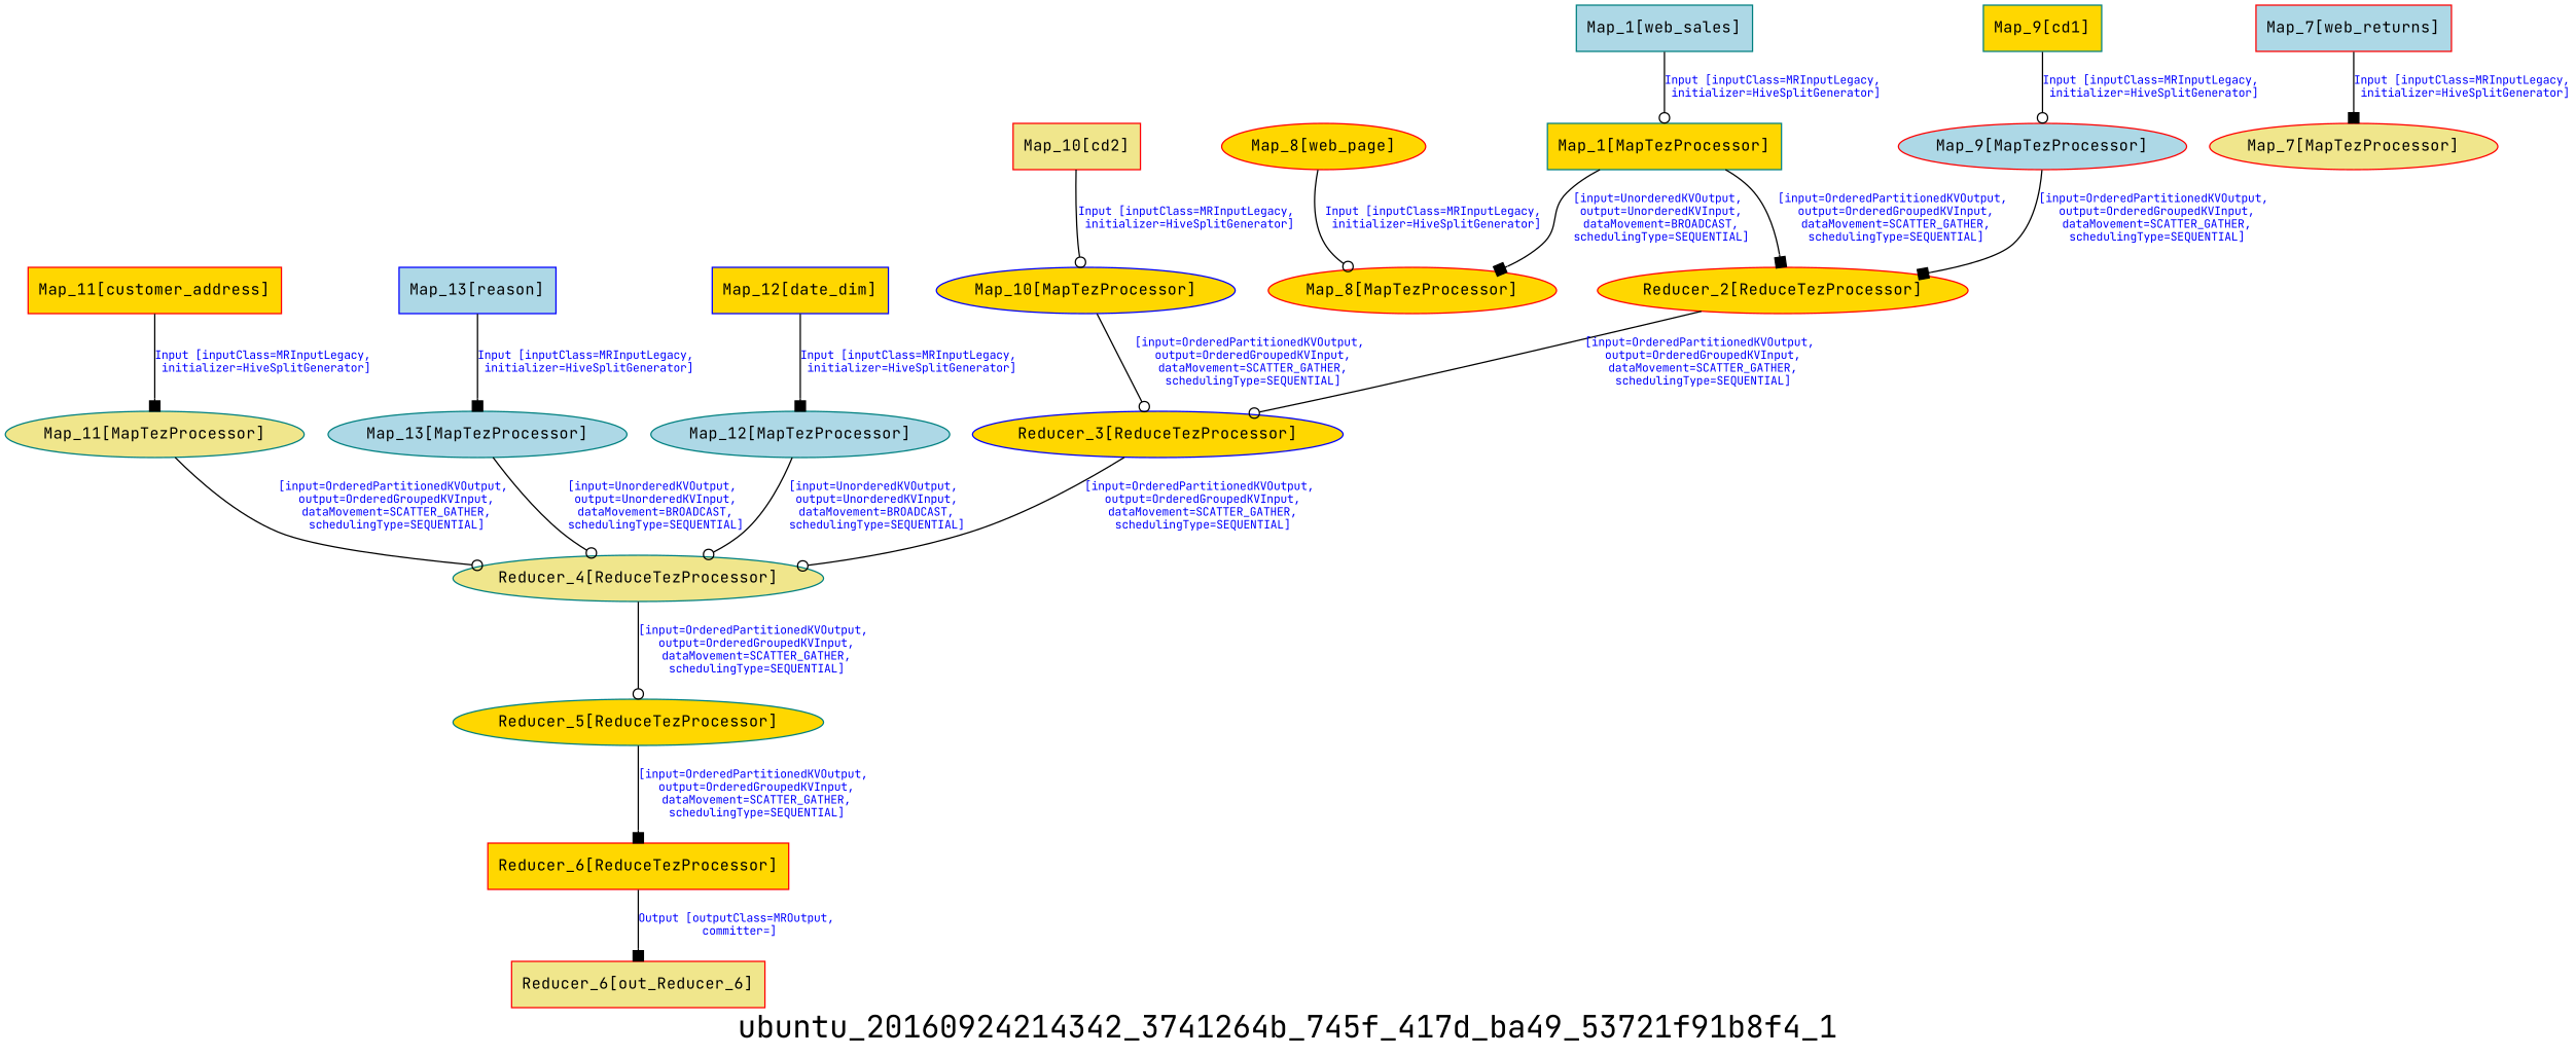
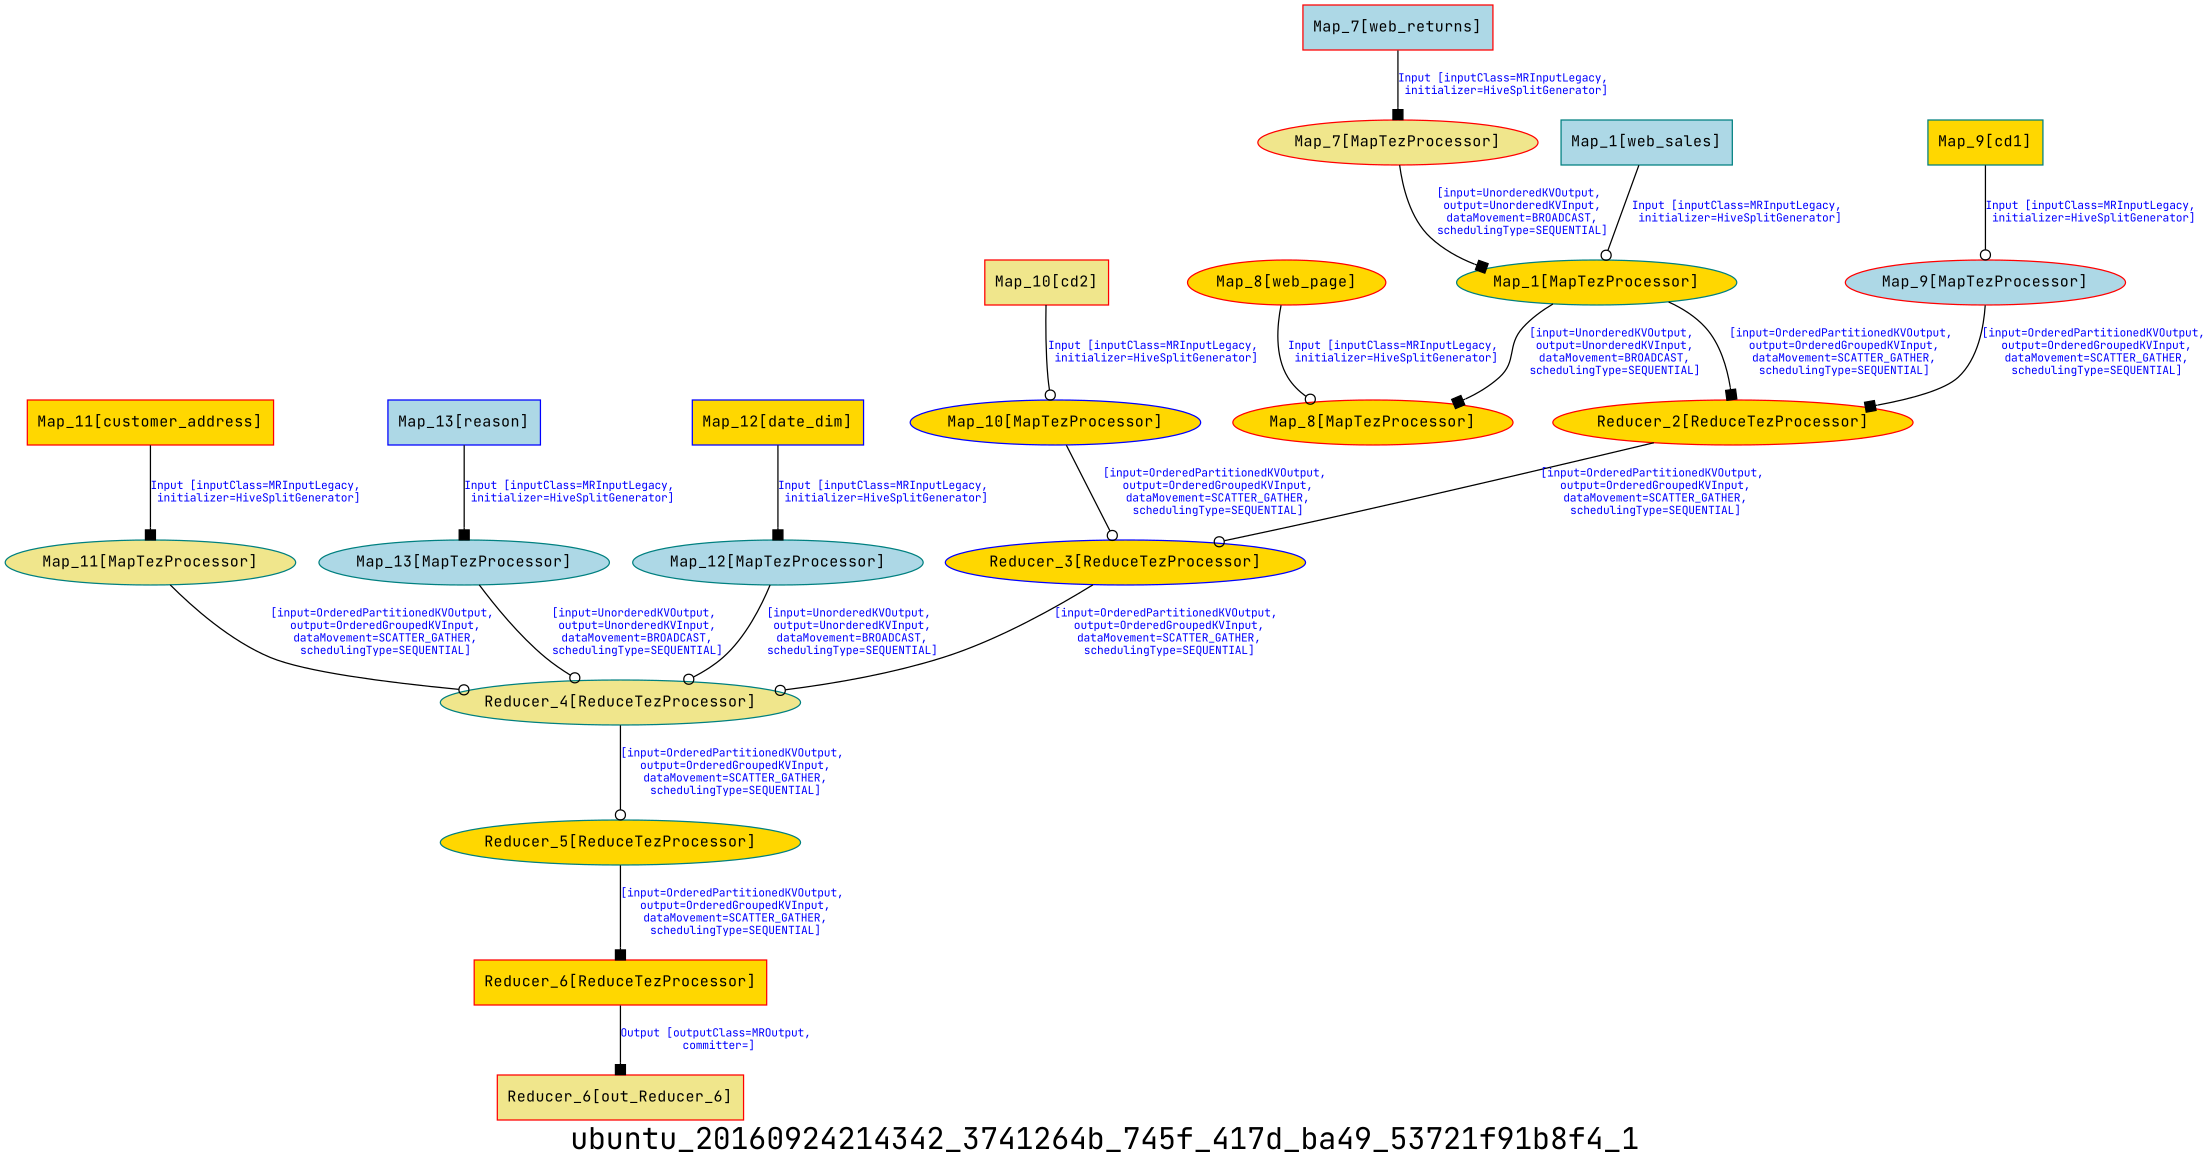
  digraph {
    fontname="JetBrains Mono"
    fontsize=24
    label=ubuntu_20160924214342_3741264b_745f_417d_ba49_53721f91b8f4_1
    node [color=red fillcolor=gold fontname="JetBrains Mono" fontsize=12 style=filled]
    edge [arrowhead=odot fontcolor=blue fontname="JetBrains Mono" fontsize=9]
    n1 [color=blue label="Reducer_3[ReduceTezProcessor]"]
    n2 [color=teal fillcolor=khaki label="Reducer_4[ReduceTezProcessor]"]
    n3 [color=teal label="Reducer_5[ReduceTezProcessor]"]
    n4 [label="Reducer_6[ReduceTezProcessor]" shape=box]
    n5 [color=blue label="Map_10[MapTezProcessor]"]
    n6 [fillcolor=lightblue label="Map_7[web_returns]" shape=box]
    n7 [fillcolor=khaki label="Map_7[MapTezProcessor]"]
-   n8 [color=teal label="Map_1[MapTezProcessor]" shape=box]
+   n8 [color=teal label="Map_1[MapTezProcessor]"]
    n9 [label="Map_8[MapTezProcessor]"]
    n10 [label="Reducer_2[ReduceTezProcessor]"]
    n11 [label="Map_11[customer_address]" shape=box]
    n12 [color=teal fillcolor=khaki label="Map_11[MapTezProcessor]"]
    n13 [fillcolor=khaki label="Reducer_6[out_Reducer_6]" shape=box]
    n14 [label="Map_8[web_page]" shape=ellipse]
    n15 [color=teal fillcolor=lightblue label="Map_13[MapTezProcessor]"]
    n16 [color=teal fillcolor=lightblue label="Map_1[web_sales]" shape=box]
    n17 [color=blue fillcolor=lightblue label="Map_13[reason]" shape=box]
    n18 [color=blue label="Map_12[date_dim]" shape=box]
    n19 [color=teal fillcolor=lightblue label="Map_12[MapTezProcessor]"]
    n20 [fillcolor=lightblue label="Map_9[MapTezProcessor]"]
    n21 [color=teal label="Map_9[cd1]" shape=box]
    n22 [fillcolor=khaki label="Map_10[cd2]" shape=box]
    n1 -> n2 [label="[input=OrderedPartitionedKVOutput,\n output=OrderedGroupedKVInput,\n dataMovement=SCATTER_GATHER,\n schedulingType=SEQUENTIAL]"]
    n2 -> n3 [label="[input=OrderedPartitionedKVOutput,\n output=OrderedGroupedKVInput,\n dataMovement=SCATTER_GATHER,\n schedulingType=SEQUENTIAL]"]
    n3 -> n4 [arrowhead=box label="[input=OrderedPartitionedKVOutput,\n output=OrderedGroupedKVInput,\n dataMovement=SCATTER_GATHER,\n schedulingType=SEQUENTIAL]"]
    n4 -> n13 [arrowhead=box label="Output [outputClass=MROutput,\n committer=]"]
    n5 -> n1 [label="[input=OrderedPartitionedKVOutput,\n output=OrderedGroupedKVInput,\n dataMovement=SCATTER_GATHER,\n schedulingType=SEQUENTIAL]"]
    n6 -> n7 [arrowhead=box label="Input [inputClass=MRInputLegacy,\n initializer=HiveSplitGenerator]"]
+   n7 -> n8 [arrowhead=box label="[input=UnorderedKVOutput,\n output=UnorderedKVInput,\n dataMovement=BROADCAST,\n schedulingType=SEQUENTIAL]"]
    n8 -> n9 [arrowhead=box label="[input=UnorderedKVOutput,\n output=UnorderedKVInput,\n dataMovement=BROADCAST,\n schedulingType=SEQUENTIAL]"]
    n8 -> n10 [arrowhead=box label="[input=OrderedPartitionedKVOutput,\n output=OrderedGroupedKVInput,\n dataMovement=SCATTER_GATHER,\n schedulingType=SEQUENTIAL]"]
    n10 -> n1 [label="[input=OrderedPartitionedKVOutput,\n output=OrderedGroupedKVInput,\n dataMovement=SCATTER_GATHER,\n schedulingType=SEQUENTIAL]"]
    n11 -> n12 [arrowhead=box label="Input [inputClass=MRInputLegacy,\n initializer=HiveSplitGenerator]"]
    n12 -> n2 [label="[input=OrderedPartitionedKVOutput,\n output=OrderedGroupedKVInput,\n dataMovement=SCATTER_GATHER,\n schedulingType=SEQUENTIAL]"]
    n14 -> n9 [label="Input [inputClass=MRInputLegacy,\n initializer=HiveSplitGenerator]"]
    n15 -> n2 [label="[input=UnorderedKVOutput,\n output=UnorderedKVInput,\n dataMovement=BROADCAST,\n schedulingType=SEQUENTIAL]"]
    n16 -> n8 [label="Input [inputClass=MRInputLegacy,\n initializer=HiveSplitGenerator]"]
    n17 -> n15 [arrowhead=box label="Input [inputClass=MRInputLegacy,\n initializer=HiveSplitGenerator]"]
    n18 -> n19 [arrowhead=box label="Input [inputClass=MRInputLegacy,\n initializer=HiveSplitGenerator]"]
    n19 -> n2 [label="[input=UnorderedKVOutput,\n output=UnorderedKVInput,\n dataMovement=BROADCAST,\n schedulingType=SEQUENTIAL]"]
    n20 -> n10 [arrowhead=box label="[input=OrderedPartitionedKVOutput,\n output=OrderedGroupedKVInput,\n dataMovement=SCATTER_GATHER,\n schedulingType=SEQUENTIAL]"]
    n21 -> n20 [label="Input [inputClass=MRInputLegacy,\n initializer=HiveSplitGenerator]"]
    n22 -> n5 [label="Input [inputClass=MRInputLegacy,\n initializer=HiveSplitGenerator]"]
  }
